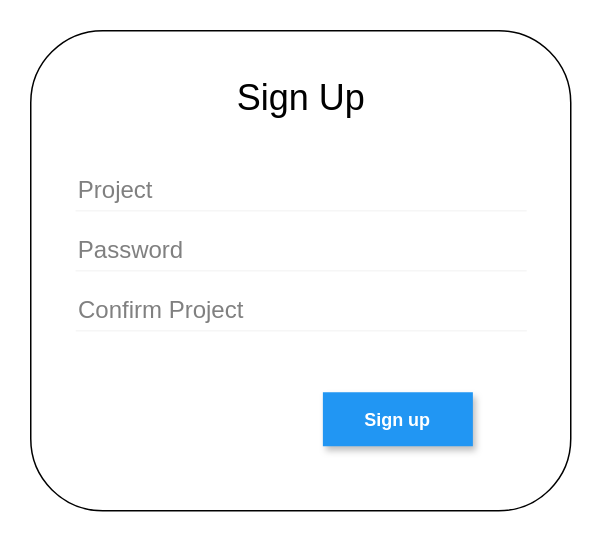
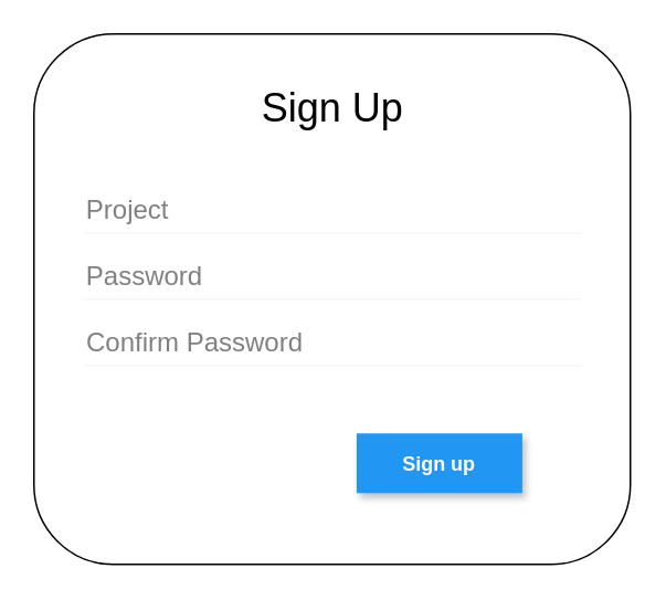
  <mxCell id="0" />
  <mxCell id="1" parent="0" />
  <mxCell id="2" value="" style="rounded=1;whiteSpace=wrap;html=1;" vertex="1" parent="1"><mxGeometry x="20" y="20" width="360" height="320" as="geometry" /></mxCell>
  <mxCell id="3" value="&lt;font style=&quot;font-size: 24px;&quot;&gt;Sign Up&lt;/font&gt;" style="text;html=1;strokeColor=none;fillColor=none;align=center;verticalAlign=middle;whiteSpace=wrap;rounded=0;" vertex="1" parent="1"><mxGeometry x="153" y="50" width="94.75" height="30" as="geometry" /></mxCell>
  <mxCell id="4" value="Sign up" style="dashed=0;align=center;fontSize=12;shape=rect;fillColor=#2196F3;strokeColor=none;fontStyle=1;shadow=1;fontColor=#ffffff;" vertex="1" parent="1"><mxGeometry x="214.75" y="261" width="100" height="36" as="geometry" /></mxCell>
  <mxCell id="5" value="" style="group" vertex="1" connectable="0" parent="1"><mxGeometry x="49.88" y="110" width="300.75" height="35" as="geometry" /></mxCell>
  <mxCell id="6" value="Project" style="text;fontColor=#808080;fontSize=16;verticalAlign=middle;strokeColor=none;fillColor=none;" vertex="1" parent="5"><mxGeometry width="300.75" height="30" as="geometry" /></mxCell>
  <mxCell id="7" value="" style="dashed=0;shape=line;strokeWidth=1;noLabel=1;strokeColor=#eeeeee;opacity=50;fontSize=32;" vertex="1" parent="5"><mxGeometry y="25" width="300.75" height="10" as="geometry" /></mxCell>
  <mxCell id="8" value="" style="group" vertex="1" connectable="0" parent="1"><mxGeometry x="49.88" y="150" width="300.75" height="35" as="geometry" /></mxCell>
  <mxCell id="9" value="Password" style="text;fontColor=#808080;fontSize=16;verticalAlign=middle;strokeColor=none;fillColor=none;" vertex="1" parent="8"><mxGeometry width="300.75" height="30" as="geometry" /></mxCell>
  <mxCell id="10" value="" style="dashed=0;shape=line;strokeWidth=1;noLabel=1;strokeColor=#eeeeee;opacity=50;fontSize=32;" vertex="1" parent="8"><mxGeometry y="25" width="300.75" height="10" as="geometry" /></mxCell>
  <mxCell id="11" value="" style="group" vertex="1" connectable="0" parent="1"><mxGeometry x="50" y="190" width="300.75" height="35" as="geometry" /></mxCell>
- <mxCell id="12" value="Confirm Project" style="text;fontColor=#808080;fontSize=16;verticalAlign=middle;strokeColor=none;fillColor=none;" vertex="1" parent="11"><mxGeometry width="300.75" height="30" as="geometry" /></mxCell>
+ <mxCell id="12" value="Confirm Password" style="text;fontColor=#808080;fontSize=16;verticalAlign=middle;strokeColor=none;fillColor=none;" vertex="1" parent="11"><mxGeometry width="300.75" height="30" as="geometry" /></mxCell>
  <mxCell id="13" value="" style="dashed=0;shape=line;strokeWidth=1;noLabel=1;strokeColor=#eeeeee;opacity=50;fontSize=32;" vertex="1" parent="11"><mxGeometry y="25" width="300.75" height="10" as="geometry" /></mxCell>
